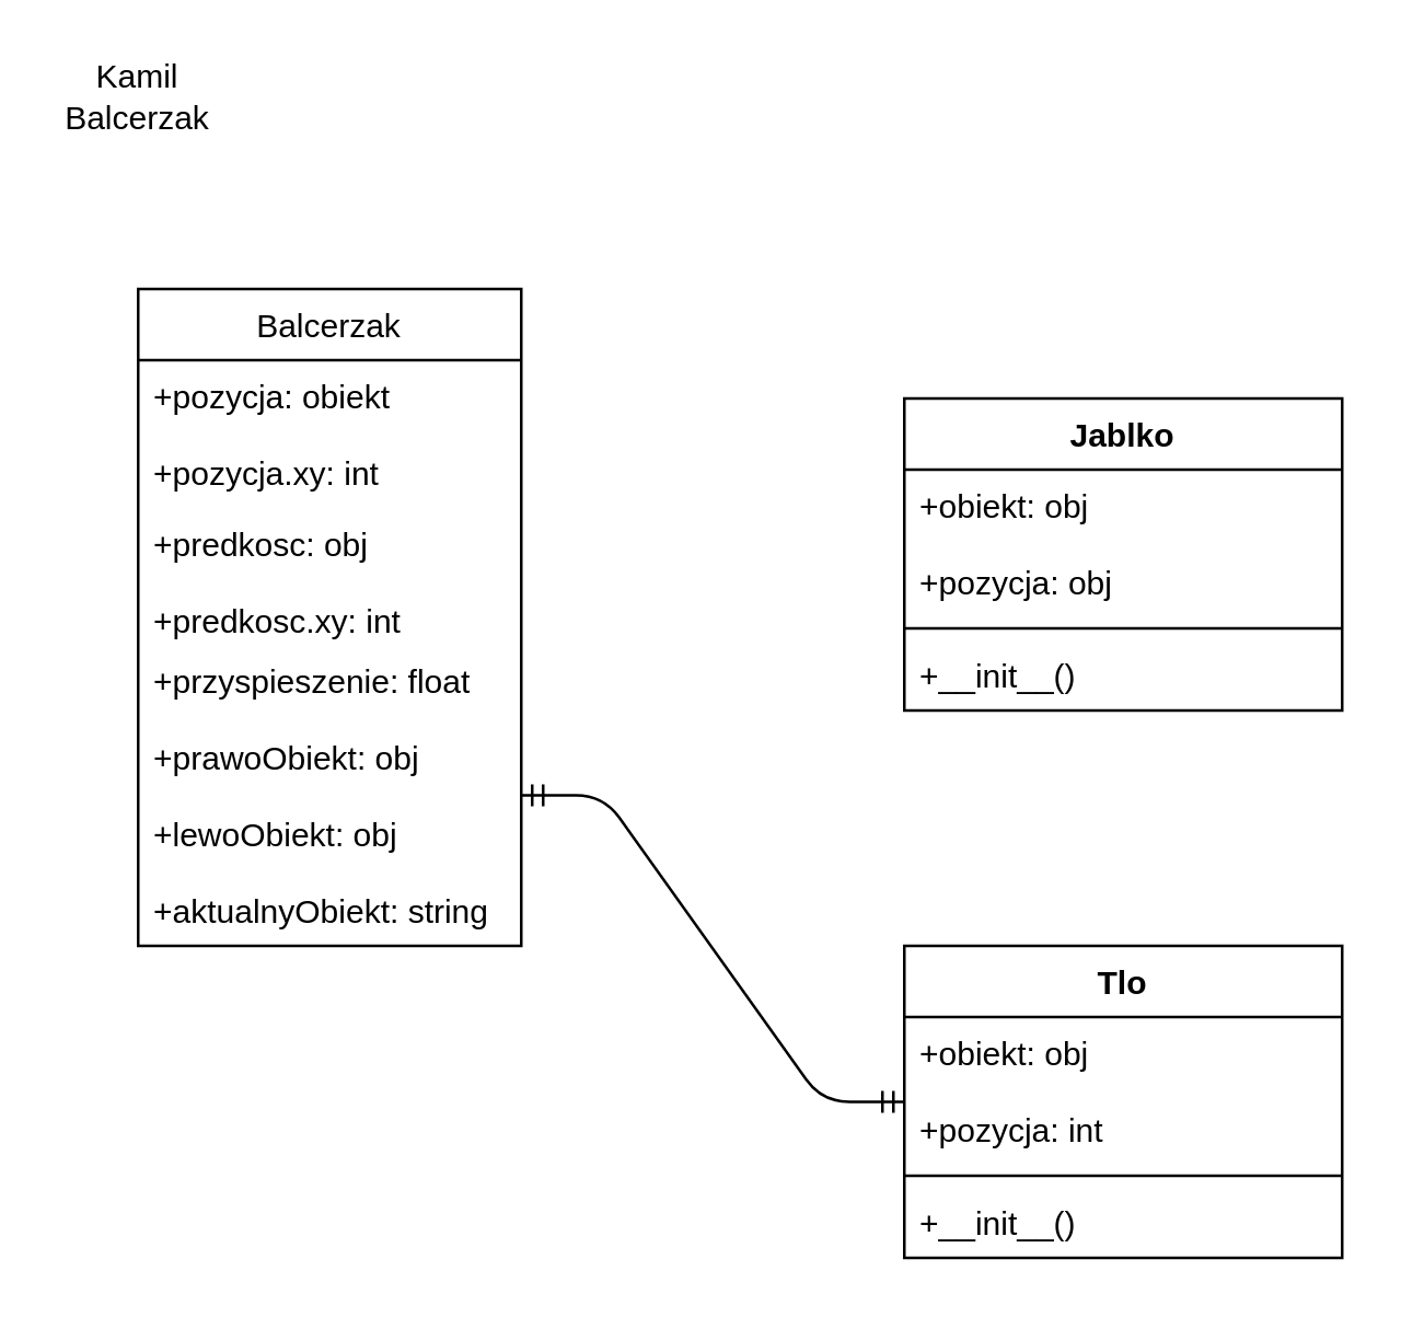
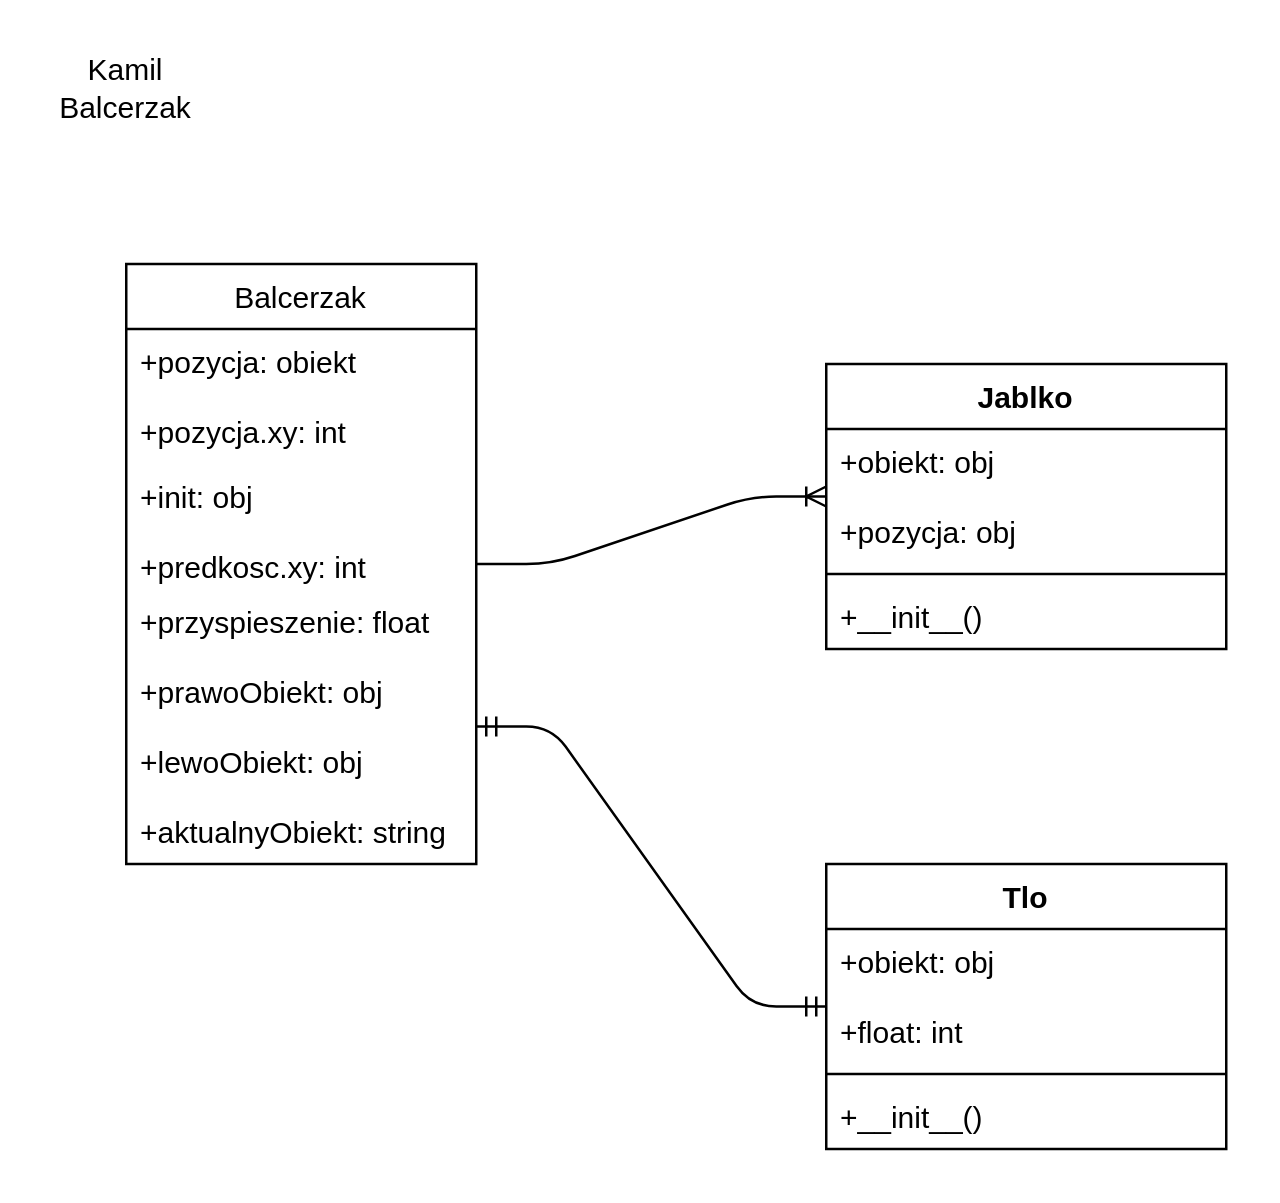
  <mxCell id="0" />
  <mxCell id="1" parent="0" />
  <mxCell id="2" value="Balcerzak" style="swimlane;fontStyle=0;childLayout=stackLayout;horizontal=1;startSize=26;fillColor=none;horizontalStack=0;resizeParent=1;resizeParentMax=0;resizeLast=0;collapsible=1;marginBottom=0;" parent="1" vertex="1"><mxGeometry x="50" y="105" width="140" height="240" as="geometry" /></mxCell>
  <mxCell id="3" value="+pozycja: obiekt&#10;&#10;+pozycja.xy: int" style="text;strokeColor=none;fillColor=none;align=left;verticalAlign=top;spacingLeft=4;spacingRight=4;overflow=hidden;rotatable=0;points=[[0,0.5],[1,0.5]];portConstraint=eastwest;" parent="2" vertex="1"><mxGeometry y="26" width="140" height="54" as="geometry" /></mxCell>
- <mxCell id="4" value="+predkosc: obj&#10;&#10;+predkosc.xy: int" style="text;strokeColor=none;fillColor=none;align=left;verticalAlign=top;spacingLeft=4;spacingRight=4;overflow=hidden;rotatable=0;points=[[0,0.5],[1,0.5]];portConstraint=eastwest;" parent="2" vertex="1"><mxGeometry y="80" width="140" height="50" as="geometry" /></mxCell>
+ <mxCell id="4" value="+init: obj&#10;&#10;+predkosc.xy: int" style="text;strokeColor=none;fillColor=none;align=left;verticalAlign=top;spacingLeft=4;spacingRight=4;overflow=hidden;rotatable=0;points=[[0,0.5],[1,0.5]];portConstraint=eastwest;" parent="2" vertex="1"><mxGeometry y="80" width="140" height="50" as="geometry" /></mxCell>
  <mxCell id="5" value="+przyspieszenie: float&#10;&#10;+prawoObiekt: obj&#10;&#10;+lewoObiekt: obj&#10;&#10;+aktualnyObiekt: string&#10;" style="text;strokeColor=none;fillColor=none;align=left;verticalAlign=top;spacingLeft=4;spacingRight=4;overflow=hidden;rotatable=0;points=[[0,0.5],[1,0.5]];portConstraint=eastwest;" parent="2" vertex="1"><mxGeometry y="130" width="140" height="110" as="geometry" /></mxCell>
  <mxCell id="6" value="Jablko" style="swimlane;fontStyle=1;align=center;verticalAlign=top;childLayout=stackLayout;horizontal=1;startSize=26;horizontalStack=0;resizeParent=1;resizeParentMax=0;resizeLast=0;collapsible=1;marginBottom=0;" parent="1" vertex="1"><mxGeometry x="330" y="145" width="160" height="114" as="geometry" /></mxCell>
  <mxCell id="7" value="+obiekt: obj&#10;&#10;+pozycja: obj" style="text;strokeColor=none;fillColor=none;align=left;verticalAlign=top;spacingLeft=4;spacingRight=4;overflow=hidden;rotatable=0;points=[[0,0.5],[1,0.5]];portConstraint=eastwest;" parent="6" vertex="1"><mxGeometry y="26" width="160" height="54" as="geometry" /></mxCell>
  <mxCell id="8" value="" style="line;strokeWidth=1;fillColor=none;align=left;verticalAlign=middle;spacingTop=-1;spacingLeft=3;spacingRight=3;rotatable=0;labelPosition=right;points=[];portConstraint=eastwest;" parent="6" vertex="1"><mxGeometry y="80" width="160" height="8" as="geometry" /></mxCell>
  <mxCell id="9" value="+__init__()" style="text;strokeColor=none;fillColor=none;align=left;verticalAlign=top;spacingLeft=4;spacingRight=4;overflow=hidden;rotatable=0;points=[[0,0.5],[1,0.5]];portConstraint=eastwest;" parent="6" vertex="1"><mxGeometry y="88" width="160" height="26" as="geometry" /></mxCell>
  <mxCell id="10" value="Tlo" style="swimlane;fontStyle=1;align=center;verticalAlign=top;childLayout=stackLayout;horizontal=1;startSize=26;horizontalStack=0;resizeParent=1;resizeParentMax=0;resizeLast=0;collapsible=1;marginBottom=0;" parent="1" vertex="1"><mxGeometry x="330" y="345" width="160" height="114" as="geometry" /></mxCell>
- <mxCell id="11" value="+obiekt: obj&#10;&#10;+pozycja: int" style="text;strokeColor=none;fillColor=none;align=left;verticalAlign=top;spacingLeft=4;spacingRight=4;overflow=hidden;rotatable=0;points=[[0,0.5],[1,0.5]];portConstraint=eastwest;" parent="10" vertex="1"><mxGeometry y="26" width="160" height="54" as="geometry" /></mxCell>
+ <mxCell id="11" value="+obiekt: obj&#10;&#10;+float: int" style="text;strokeColor=none;fillColor=none;align=left;verticalAlign=top;spacingLeft=4;spacingRight=4;overflow=hidden;rotatable=0;points=[[0,0.5],[1,0.5]];portConstraint=eastwest;" parent="10" vertex="1"><mxGeometry y="26" width="160" height="54" as="geometry" /></mxCell>
  <mxCell id="12" value="" style="line;strokeWidth=1;fillColor=none;align=left;verticalAlign=middle;spacingTop=-1;spacingLeft=3;spacingRight=3;rotatable=0;labelPosition=right;points=[];portConstraint=eastwest;" parent="10" vertex="1"><mxGeometry y="80" width="160" height="8" as="geometry" /></mxCell>
  <mxCell id="13" value="+__init__()" style="text;strokeColor=none;fillColor=none;align=left;verticalAlign=top;spacingLeft=4;spacingRight=4;overflow=hidden;rotatable=0;points=[[0,0.5],[1,0.5]];portConstraint=eastwest;" parent="10" vertex="1"><mxGeometry y="88" width="160" height="26" as="geometry" /></mxCell>
+ <mxCell id="14" value="" style="edgeStyle=entityRelationEdgeStyle;fontSize=12;html=1;endArrow=ERoneToMany;" parent="1" source="2" target="7" edge="1"><mxGeometry width="100" height="100" relative="1" as="geometry"><mxPoint x="410" y="345" as="sourcePoint" /><mxPoint x="510" y="245" as="targetPoint" /></mxGeometry></mxCell>
  <mxCell id="15" value="" style="edgeStyle=entityRelationEdgeStyle;fontSize=12;html=1;endArrow=ERmandOne;startArrow=ERmandOne;" parent="1" source="5" target="10" edge="1"><mxGeometry width="100" height="100" relative="1" as="geometry"><mxPoint x="410" y="345" as="sourcePoint" /><mxPoint x="510" y="245" as="targetPoint" /></mxGeometry></mxCell>
  <mxCell id="16" value="Kamil Balcerzak" style="text;html=1;strokeColor=none;fillColor=none;align=center;verticalAlign=middle;whiteSpace=wrap;rounded=0;" parent="1" vertex="1"><mxGeometry x="20" y="20" width="60" height="30" as="geometry" /></mxCell>
